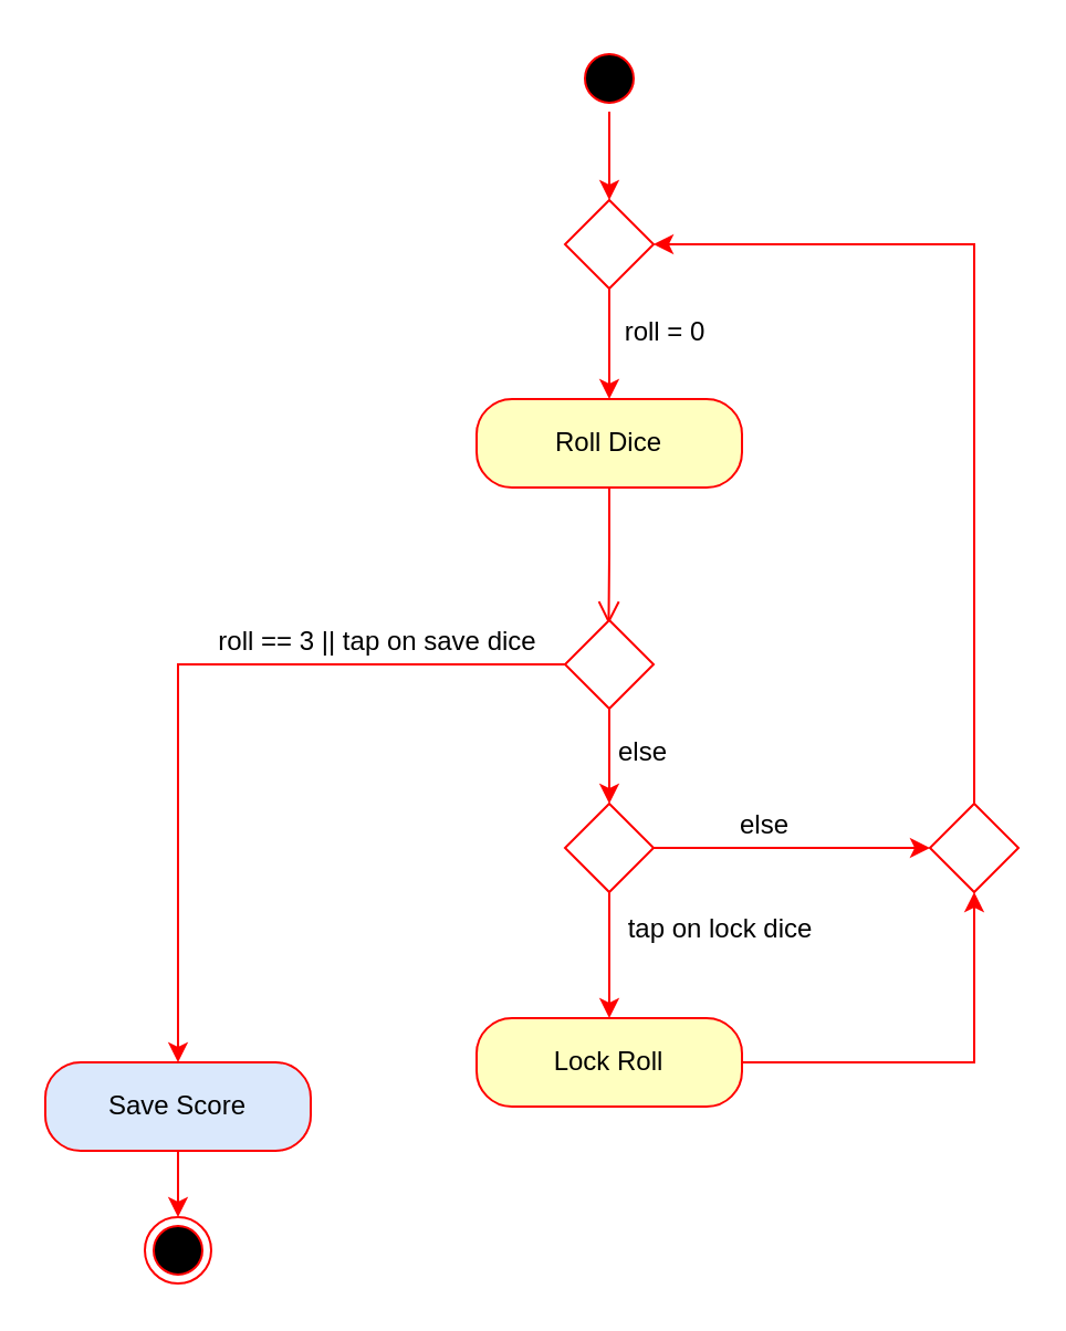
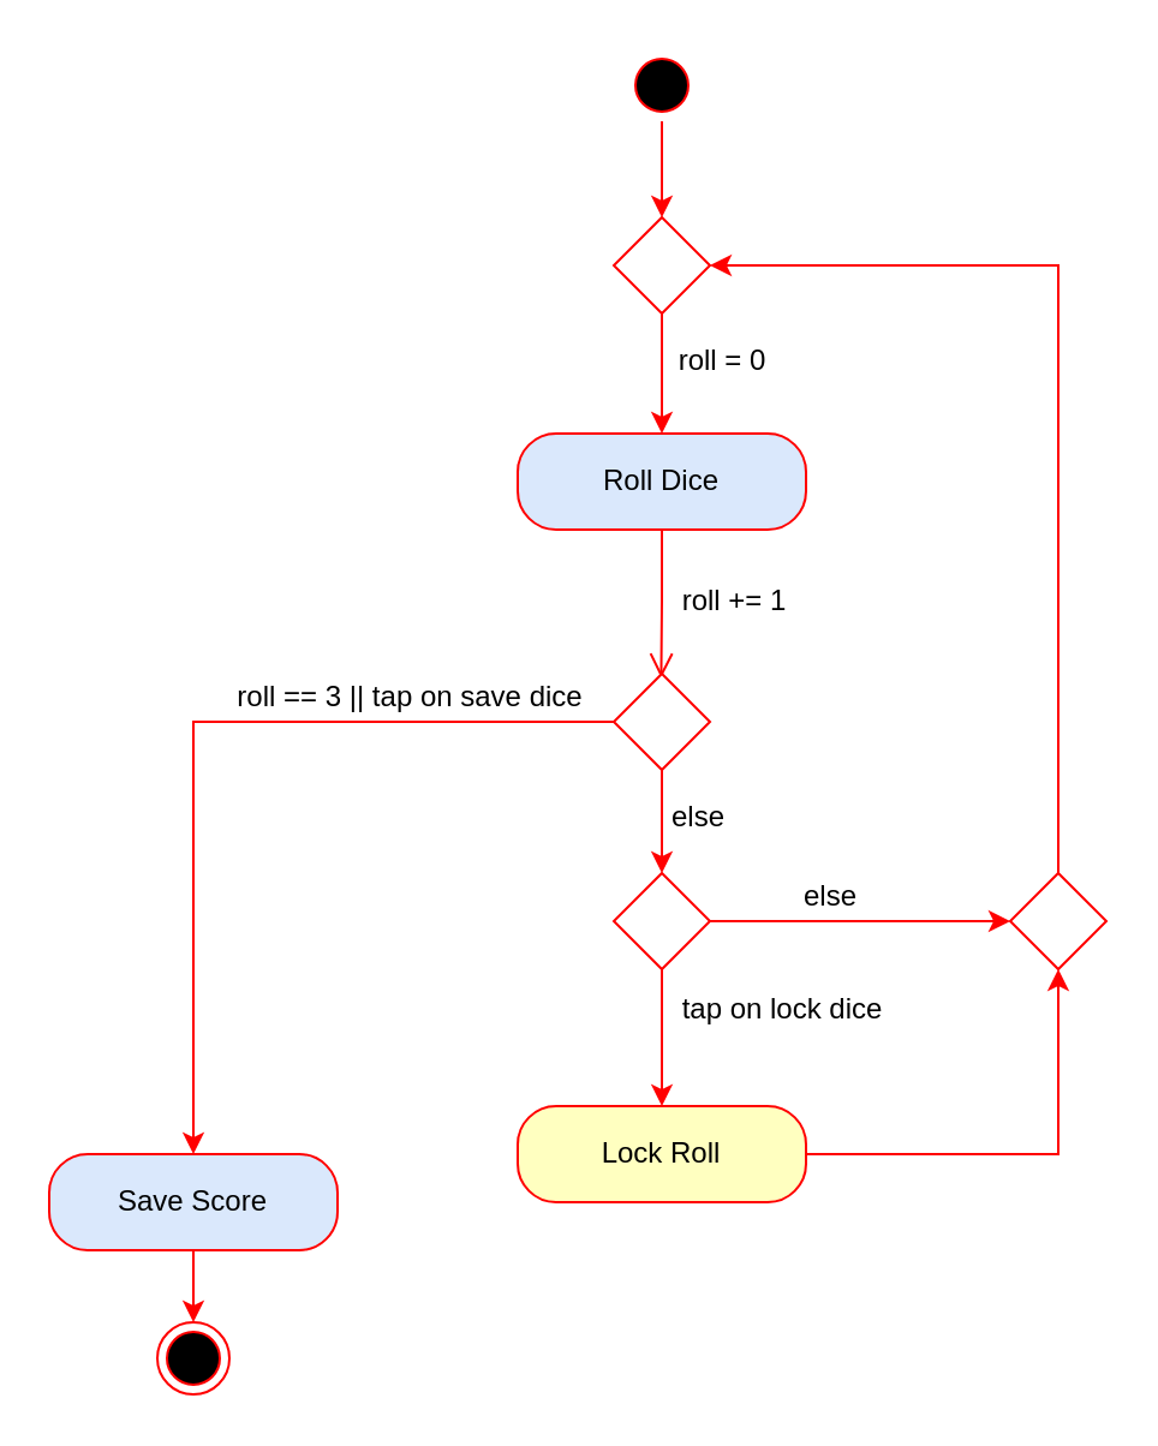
  <mxCell id="0" />
  <mxCell id="1" parent="0" />
  <mxCell id="2" style="edgeStyle=orthogonalEdgeStyle;rounded=0;orthogonalLoop=1;jettySize=auto;html=1;entryX=0.5;entryY=0;entryDx=0;entryDy=0;strokeColor=#FF0000;" edge="1" parent="1" source="3" target="19"><mxGeometry relative="1" as="geometry" /></mxCell>
  <mxCell id="3" value="" style="ellipse;html=1;shape=startState;fillColor=#000000;strokeColor=#ff0000;" vertex="1" parent="1"><mxGeometry x="260" y="20" width="30" height="30" as="geometry" /></mxCell>
  <mxCell id="4" value="roll = 0" style="text;html=1;align=center;verticalAlign=middle;resizable=0;points=[];autosize=1;strokeColor=none;fillColor=none;" vertex="1" parent="1"><mxGeometry x="275" y="140" width="50" height="20" as="geometry" /></mxCell>
- <mxCell id="5" value="Roll Dice" style="rounded=1;whiteSpace=wrap;html=1;arcSize=40;fontColor=#000000;fillColor=#ffffc0;strokeColor=#ff0000;" vertex="1" parent="1"><mxGeometry x="215" y="180" width="120" height="40" as="geometry" /></mxCell>
+ <mxCell id="5" value="Roll Dice" style="rounded=1;whiteSpace=wrap;html=1;arcSize=40;fontColor=#000000;fillColor=#dae8fc;strokeColor=#ff0000;" vertex="1" parent="1"><mxGeometry x="215" y="180" width="120" height="40" as="geometry" /></mxCell>
  <mxCell id="6" value="" style="edgeStyle=orthogonalEdgeStyle;html=1;verticalAlign=bottom;endArrow=open;endSize=8;strokeColor=#ff0000;rounded=0;entryX=0.493;entryY=0.043;entryDx=0;entryDy=0;entryPerimeter=0;" edge="1" source="5" parent="1" target="10"><mxGeometry relative="1" as="geometry"><mxPoint x="275" y="290" as="targetPoint" /></mxGeometry></mxCell>
+ <mxCell id="7" value="roll += 1" style="text;html=1;align=center;verticalAlign=middle;resizable=0;points=[];autosize=1;strokeColor=none;fillColor=none;" vertex="1" parent="1"><mxGeometry x="275" y="240" width="60" height="20" as="geometry" /></mxCell>
  <mxCell id="8" style="edgeStyle=orthogonalEdgeStyle;rounded=0;orthogonalLoop=1;jettySize=auto;html=1;entryX=0.5;entryY=0;entryDx=0;entryDy=0;strokeColor=#FF0000;" edge="1" parent="1" source="10" target="12"><mxGeometry relative="1" as="geometry"><mxPoint x="80" y="390" as="targetPoint" /></mxGeometry></mxCell>
  <mxCell id="9" style="edgeStyle=orthogonalEdgeStyle;rounded=0;orthogonalLoop=1;jettySize=auto;html=1;strokeColor=#FF0000;" edge="1" parent="1" source="10" target="16"><mxGeometry relative="1" as="geometry" /></mxCell>
  <mxCell id="10" value="" style="rhombus;whiteSpace=wrap;html=1;fillColor=default;gradientColor=none;strokeColor=#FF0000;" vertex="1" parent="1"><mxGeometry x="255" y="280" width="40" height="40" as="geometry" /></mxCell>
  <mxCell id="11" style="edgeStyle=orthogonalEdgeStyle;rounded=0;orthogonalLoop=1;jettySize=auto;html=1;entryX=0.5;entryY=0;entryDx=0;entryDy=0;strokeColor=#FF0000;" edge="1" parent="1" source="12" target="26"><mxGeometry relative="1" as="geometry" /></mxCell>
  <mxCell id="12" value="Save Score" style="rounded=1;whiteSpace=wrap;html=1;arcSize=40;fontColor=#000000;fillColor=#dae8fc;strokeColor=#ff0000;" vertex="1" parent="1"><mxGeometry x="20" y="480" width="120" height="40" as="geometry" /></mxCell>
  <mxCell id="13" value="roll == 3 || tap on save dice" style="text;html=1;align=center;verticalAlign=middle;resizable=0;points=[];autosize=1;strokeColor=none;fillColor=none;" vertex="1" parent="1"><mxGeometry x="85" y="280" width="170" height="20" as="geometry" /></mxCell>
  <mxCell id="14" style="edgeStyle=orthogonalEdgeStyle;rounded=0;orthogonalLoop=1;jettySize=auto;html=1;entryX=0.5;entryY=0;entryDx=0;entryDy=0;strokeColor=#FF0000;" edge="1" parent="1" source="16" target="22"><mxGeometry relative="1" as="geometry" /></mxCell>
  <mxCell id="15" style="edgeStyle=orthogonalEdgeStyle;rounded=0;orthogonalLoop=1;jettySize=auto;html=1;entryX=0;entryY=0.5;entryDx=0;entryDy=0;strokeColor=#FF0000;" edge="1" parent="1" source="16" target="25"><mxGeometry relative="1" as="geometry" /></mxCell>
  <mxCell id="16" value="" style="rhombus;whiteSpace=wrap;html=1;fillColor=default;gradientColor=none;strokeColor=#FF0000;" vertex="1" parent="1"><mxGeometry x="255" y="363" width="40" height="40" as="geometry" /></mxCell>
  <mxCell id="17" value="else" style="text;html=1;align=center;verticalAlign=middle;resizable=0;points=[];autosize=1;strokeColor=none;fillColor=none;" vertex="1" parent="1"><mxGeometry x="270" y="330" width="40" height="20" as="geometry" /></mxCell>
  <mxCell id="18" style="edgeStyle=orthogonalEdgeStyle;rounded=0;orthogonalLoop=1;jettySize=auto;html=1;entryX=0.5;entryY=0;entryDx=0;entryDy=0;strokeColor=#FF0000;" edge="1" parent="1" source="19" target="5"><mxGeometry relative="1" as="geometry" /></mxCell>
  <mxCell id="19" value="" style="rhombus;whiteSpace=wrap;html=1;fillColor=default;gradientColor=none;strokeColor=#FF0000;" vertex="1" parent="1"><mxGeometry x="255" y="90" width="40" height="40" as="geometry" /></mxCell>
  <mxCell id="20" value="else" style="text;html=1;align=center;verticalAlign=middle;resizable=0;points=[];autosize=1;strokeColor=none;fillColor=none;" vertex="1" parent="1"><mxGeometry x="325" y="363" width="40" height="20" as="geometry" /></mxCell>
  <mxCell id="21" style="edgeStyle=orthogonalEdgeStyle;rounded=0;orthogonalLoop=1;jettySize=auto;html=1;entryX=0.5;entryY=1;entryDx=0;entryDy=0;strokeColor=#FF0000;" edge="1" parent="1" source="22" target="25"><mxGeometry relative="1" as="geometry" /></mxCell>
  <mxCell id="22" value="Lock Roll" style="rounded=1;whiteSpace=wrap;html=1;arcSize=40;fontColor=#000000;fillColor=#ffffc0;strokeColor=#ff0000;" vertex="1" parent="1"><mxGeometry x="215" y="460" width="120" height="40" as="geometry" /></mxCell>
  <mxCell id="23" value="tap on lock dice" style="text;html=1;align=center;verticalAlign=middle;resizable=0;points=[];autosize=1;strokeColor=none;fillColor=none;" vertex="1" parent="1"><mxGeometry x="275" y="410" width="100" height="20" as="geometry" /></mxCell>
  <mxCell id="24" style="edgeStyle=orthogonalEdgeStyle;rounded=0;orthogonalLoop=1;jettySize=auto;html=1;entryX=1;entryY=0.5;entryDx=0;entryDy=0;strokeColor=#FF0000;" edge="1" parent="1" source="25" target="19"><mxGeometry relative="1" as="geometry"><Array as="points"><mxPoint x="440" y="110" /></Array></mxGeometry></mxCell>
  <mxCell id="25" value="" style="rhombus;whiteSpace=wrap;html=1;fillColor=default;gradientColor=none;strokeColor=#FF0000;" vertex="1" parent="1"><mxGeometry x="420" y="363" width="40" height="40" as="geometry" /></mxCell>
  <mxCell id="26" value="" style="ellipse;html=1;shape=endState;fillColor=#000000;strokeColor=#ff0000;" vertex="1" parent="1"><mxGeometry x="65" y="550" width="30" height="30" as="geometry" /></mxCell>
